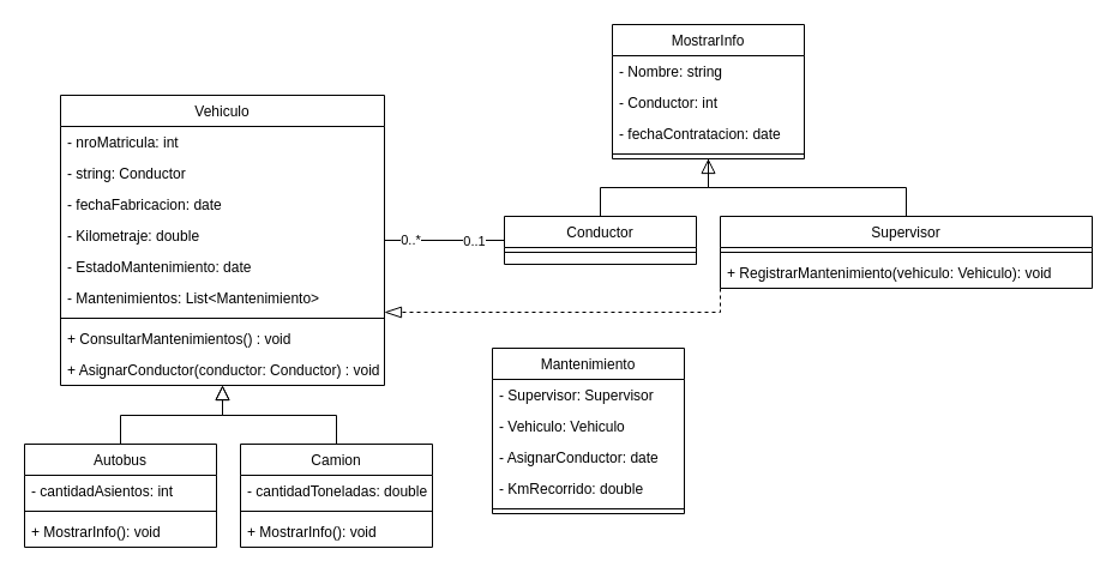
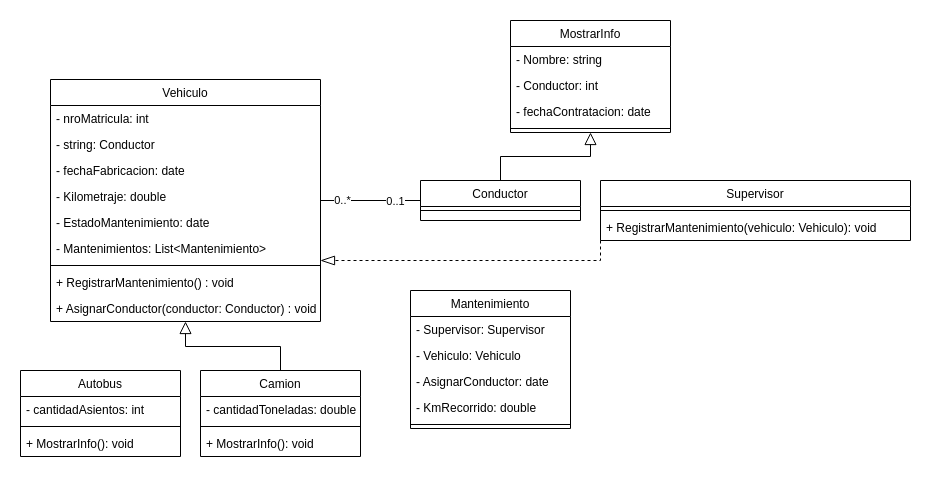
  <mxCell id="0" />
  <mxCell id="1" parent="0" />
  <mxCell id="2" value="Autobus" style="swimlane;fontStyle=0;align=center;verticalAlign=top;childLayout=stackLayout;horizontal=1;startSize=26;horizontalStack=0;resizeParent=1;resizeLast=0;collapsible=1;marginBottom=0;rounded=0;shadow=0;strokeWidth=1;" parent="1" vertex="1"><mxGeometry x="20" y="370" width="160" height="86" as="geometry"><mxRectangle x="130" y="380" width="160" height="26" as="alternateBounds" /></mxGeometry></mxCell>
  <mxCell id="3" value="- cantidadAsientos: int" style="text;align=left;verticalAlign=top;spacingLeft=4;spacingRight=4;overflow=hidden;rotatable=0;points=[[0,0.5],[1,0.5]];portConstraint=eastwest;" parent="2" vertex="1"><mxGeometry y="26" width="160" height="26" as="geometry" /></mxCell>
  <mxCell id="4" value="" style="line;html=1;strokeWidth=1;align=left;verticalAlign=middle;spacingTop=-1;spacingLeft=3;spacingRight=3;rotatable=0;labelPosition=right;points=[];portConstraint=eastwest;" parent="2" vertex="1"><mxGeometry y="52" width="160" height="8" as="geometry" /></mxCell>
  <mxCell id="5" value="+ MostrarInfo(): void" style="text;align=left;verticalAlign=top;spacingLeft=4;spacingRight=4;overflow=hidden;rotatable=0;points=[[0,0.5],[1,0.5]];portConstraint=eastwest;" vertex="1" parent="2"><mxGeometry y="60" width="160" height="26" as="geometry" /></mxCell>
- <mxCell id="6" value="" style="endArrow=block;endSize=10;endFill=0;shadow=0;strokeWidth=1;rounded=0;curved=0;edgeStyle=elbowEdgeStyle;elbow=vertical;" parent="1" source="2" target="12" edge="1"><mxGeometry width="160" relative="1" as="geometry"><mxPoint x="140" y="243" as="sourcePoint" /><mxPoint x="240" y="298" as="targetPoint" /></mxGeometry></mxCell>
  <mxCell id="7" value="Camion" style="swimlane;fontStyle=0;align=center;verticalAlign=top;childLayout=stackLayout;horizontal=1;startSize=26;horizontalStack=0;resizeParent=1;resizeLast=0;collapsible=1;marginBottom=0;rounded=0;shadow=0;strokeWidth=1;" parent="1" vertex="1"><mxGeometry x="200" y="370" width="160" height="86" as="geometry"><mxRectangle x="340" y="380" width="170" height="26" as="alternateBounds" /></mxGeometry></mxCell>
  <mxCell id="8" value="- cantidadToneladas: double" style="text;align=left;verticalAlign=top;spacingLeft=4;spacingRight=4;overflow=hidden;rotatable=0;points=[[0,0.5],[1,0.5]];portConstraint=eastwest;" parent="7" vertex="1"><mxGeometry y="26" width="160" height="26" as="geometry" /></mxCell>
  <mxCell id="9" value="" style="line;html=1;strokeWidth=1;align=left;verticalAlign=middle;spacingTop=-1;spacingLeft=3;spacingRight=3;rotatable=0;labelPosition=right;points=[];portConstraint=eastwest;" parent="7" vertex="1"><mxGeometry y="52" width="160" height="8" as="geometry" /></mxCell>
  <mxCell id="10" value="+ MostrarInfo(): void" style="text;align=left;verticalAlign=top;spacingLeft=4;spacingRight=4;overflow=hidden;rotatable=0;points=[[0,0.5],[1,0.5]];portConstraint=eastwest;" vertex="1" parent="7"><mxGeometry y="60" width="160" height="26" as="geometry" /></mxCell>
  <mxCell id="11" value="" style="endArrow=block;endSize=10;endFill=0;shadow=0;strokeWidth=1;rounded=0;curved=0;edgeStyle=elbowEdgeStyle;elbow=vertical;" parent="1" source="7" target="12" edge="1"><mxGeometry width="160" relative="1" as="geometry"><mxPoint x="150" y="413" as="sourcePoint" /><mxPoint x="240" y="298" as="targetPoint" /></mxGeometry></mxCell>
  <mxCell id="12" value="Vehiculo" style="swimlane;fontStyle=0;align=center;verticalAlign=top;childLayout=stackLayout;horizontal=1;startSize=26;horizontalStack=0;resizeParent=1;resizeLast=0;collapsible=1;marginBottom=0;rounded=0;shadow=0;strokeWidth=1;" vertex="1" parent="1"><mxGeometry x="50" y="79" width="270" height="242" as="geometry"><mxRectangle x="340" y="380" width="170" height="26" as="alternateBounds" /></mxGeometry></mxCell>
  <mxCell id="13" value="- nroMatricula: int" style="text;align=left;verticalAlign=top;spacingLeft=4;spacingRight=4;overflow=hidden;rotatable=0;points=[[0,0.5],[1,0.5]];portConstraint=eastwest;" vertex="1" parent="12"><mxGeometry y="26" width="270" height="26" as="geometry" /></mxCell>
  <mxCell id="14" value="- string: Conductor" style="text;align=left;verticalAlign=top;spacingLeft=4;spacingRight=4;overflow=hidden;rotatable=0;points=[[0,0.5],[1,0.5]];portConstraint=eastwest;" vertex="1" parent="12"><mxGeometry y="52" width="270" height="26" as="geometry" /></mxCell>
  <mxCell id="15" value="- fechaFabricacion: date" style="text;align=left;verticalAlign=top;spacingLeft=4;spacingRight=4;overflow=hidden;rotatable=0;points=[[0,0.5],[1,0.5]];portConstraint=eastwest;" vertex="1" parent="12"><mxGeometry y="78" width="270" height="26" as="geometry" /></mxCell>
  <mxCell id="16" value="- Kilometraje: double" style="text;align=left;verticalAlign=top;spacingLeft=4;spacingRight=4;overflow=hidden;rotatable=0;points=[[0,0.5],[1,0.5]];portConstraint=eastwest;" vertex="1" parent="12"><mxGeometry y="104" width="270" height="26" as="geometry" /></mxCell>
  <mxCell id="17" value="- EstadoMantenimiento: date" style="text;align=left;verticalAlign=top;spacingLeft=4;spacingRight=4;overflow=hidden;rotatable=0;points=[[0,0.5],[1,0.5]];portConstraint=eastwest;" vertex="1" parent="12"><mxGeometry y="130" width="270" height="26" as="geometry" /></mxCell>
  <mxCell id="18" value="- Mantenimientos: List&lt;Mantenimiento&gt;" style="text;align=left;verticalAlign=top;spacingLeft=4;spacingRight=4;overflow=hidden;rotatable=0;points=[[0,0.5],[1,0.5]];portConstraint=eastwest;" vertex="1" parent="12"><mxGeometry y="156" width="270" height="26" as="geometry" /></mxCell>
  <mxCell id="19" value="" style="line;html=1;strokeWidth=1;align=left;verticalAlign=middle;spacingTop=-1;spacingLeft=3;spacingRight=3;rotatable=0;labelPosition=right;points=[];portConstraint=eastwest;" vertex="1" parent="12"><mxGeometry y="182" width="270" height="8" as="geometry" /></mxCell>
- <mxCell id="20" value="+ ConsultarMantenimientos() : void" style="text;align=left;verticalAlign=top;spacingLeft=4;spacingRight=4;overflow=hidden;rotatable=0;points=[[0,0.5],[1,0.5]];portConstraint=eastwest;" vertex="1" parent="12"><mxGeometry y="190" width="270" height="26" as="geometry" /></mxCell>
+ <mxCell id="20" value="+ RegistrarMantenimiento() : void" style="text;align=left;verticalAlign=top;spacingLeft=4;spacingRight=4;overflow=hidden;rotatable=0;points=[[0,0.5],[1,0.5]];portConstraint=eastwest;" vertex="1" parent="12"><mxGeometry y="190" width="270" height="26" as="geometry" /></mxCell>
  <mxCell id="21" value="+ AsignarConductor(conductor: Conductor) : void" style="text;align=left;verticalAlign=top;spacingLeft=4;spacingRight=4;overflow=hidden;rotatable=0;points=[[0,0.5],[1,0.5]];portConstraint=eastwest;" vertex="1" parent="12"><mxGeometry y="216" width="270" height="26" as="geometry" /></mxCell>
  <mxCell id="22" value="Conductor" style="swimlane;fontStyle=0;align=center;verticalAlign=top;childLayout=stackLayout;horizontal=1;startSize=26;horizontalStack=0;resizeParent=1;resizeLast=0;collapsible=1;marginBottom=0;rounded=0;shadow=0;strokeWidth=1;" vertex="1" parent="1"><mxGeometry x="420" y="180" width="160" height="40" as="geometry"><mxRectangle x="340" y="380" width="170" height="26" as="alternateBounds" /></mxGeometry></mxCell>
  <mxCell id="23" value="" style="line;html=1;strokeWidth=1;align=left;verticalAlign=middle;spacingTop=-1;spacingLeft=3;spacingRight=3;rotatable=0;labelPosition=right;points=[];portConstraint=eastwest;" vertex="1" parent="22"><mxGeometry y="26" width="160" height="8" as="geometry" /></mxCell>
  <mxCell id="24" value="Supervisor" style="swimlane;fontStyle=0;align=center;verticalAlign=top;childLayout=stackLayout;horizontal=1;startSize=26;horizontalStack=0;resizeParent=1;resizeLast=0;collapsible=1;marginBottom=0;rounded=0;shadow=0;strokeWidth=1;" vertex="1" parent="1"><mxGeometry x="600" y="180" width="310" height="60" as="geometry"><mxRectangle x="340" y="380" width="170" height="26" as="alternateBounds" /></mxGeometry></mxCell>
  <mxCell id="25" value="" style="line;html=1;strokeWidth=1;align=left;verticalAlign=middle;spacingTop=-1;spacingLeft=3;spacingRight=3;rotatable=0;labelPosition=right;points=[];portConstraint=eastwest;" vertex="1" parent="24"><mxGeometry y="26" width="310" height="8" as="geometry" /></mxCell>
  <mxCell id="26" value="+ RegistrarMantenimiento(vehiculo: Vehiculo): void" style="text;align=left;verticalAlign=top;spacingLeft=4;spacingRight=4;overflow=hidden;rotatable=0;points=[[0,0.5],[1,0.5]];portConstraint=eastwest;" vertex="1" parent="24"><mxGeometry y="34" width="310" height="26" as="geometry" /></mxCell>
  <mxCell id="27" value="MostrarInfo" style="swimlane;fontStyle=0;align=center;verticalAlign=top;childLayout=stackLayout;horizontal=1;startSize=26;horizontalStack=0;resizeParent=1;resizeLast=0;collapsible=1;marginBottom=0;rounded=0;shadow=0;strokeWidth=1;" vertex="1" parent="1"><mxGeometry x="510" y="20" width="160" height="112" as="geometry"><mxRectangle x="340" y="380" width="170" height="26" as="alternateBounds" /></mxGeometry></mxCell>
  <mxCell id="28" value="- Nombre: string" style="text;align=left;verticalAlign=top;spacingLeft=4;spacingRight=4;overflow=hidden;rotatable=0;points=[[0,0.5],[1,0.5]];portConstraint=eastwest;" vertex="1" parent="27"><mxGeometry y="26" width="160" height="26" as="geometry" /></mxCell>
  <mxCell id="29" value="- Conductor: int" style="text;align=left;verticalAlign=top;spacingLeft=4;spacingRight=4;overflow=hidden;rotatable=0;points=[[0,0.5],[1,0.5]];portConstraint=eastwest;" vertex="1" parent="27"><mxGeometry y="52" width="160" height="26" as="geometry" /></mxCell>
  <mxCell id="30" value="- fechaContratacion: date" style="text;align=left;verticalAlign=top;spacingLeft=4;spacingRight=4;overflow=hidden;rotatable=0;points=[[0,0.5],[1,0.5]];portConstraint=eastwest;" vertex="1" parent="27"><mxGeometry y="78" width="160" height="26" as="geometry" /></mxCell>
  <mxCell id="31" value="" style="line;html=1;strokeWidth=1;align=left;verticalAlign=middle;spacingTop=-1;spacingLeft=3;spacingRight=3;rotatable=0;labelPosition=right;points=[];portConstraint=eastwest;" vertex="1" parent="27"><mxGeometry y="104" width="160" height="8" as="geometry" /></mxCell>
- <mxCell id="32" value="" style="endArrow=none;endSize=10;endFill=0;shadow=0;strokeWidth=1;rounded=0;curved=0;edgeStyle=elbowEdgeStyle;elbow=vertical;" edge="1" parent="1" source="22" target="27"><mxGeometry width="160" relative="1" as="geometry"><mxPoint x="695" y="188" as="sourcePoint" /><mxPoint x="600" y="130" as="targetPoint" /></mxGeometry></mxCell>
- <mxCell id="33" value="" style="endArrow=block;endSize=10;endFill=0;shadow=0;strokeWidth=1;rounded=0;curved=0;edgeStyle=elbowEdgeStyle;elbow=vertical;" edge="1" parent="1" source="24" target="27"><mxGeometry width="160" relative="1" as="geometry"><mxPoint x="670" y="190" as="sourcePoint" /><mxPoint x="550" y="132" as="targetPoint" /></mxGeometry></mxCell>
+ <mxCell id="32" value="" style="endArrow=block;endSize=10;endFill=0;shadow=0;strokeWidth=1;rounded=0;curved=0;edgeStyle=elbowEdgeStyle;elbow=vertical;" edge="1" parent="1" source="22" target="27"><mxGeometry width="160" relative="1" as="geometry"><mxPoint x="695" y="188" as="sourcePoint" /><mxPoint x="600" y="130" as="targetPoint" /></mxGeometry></mxCell>
  <mxCell id="34" value="Mantenimiento" style="swimlane;fontStyle=0;align=center;verticalAlign=top;childLayout=stackLayout;horizontal=1;startSize=26;horizontalStack=0;resizeParent=1;resizeLast=0;collapsible=1;marginBottom=0;rounded=0;shadow=0;strokeWidth=1;" vertex="1" parent="1"><mxGeometry x="410" y="290" width="160" height="138" as="geometry"><mxRectangle x="340" y="380" width="170" height="26" as="alternateBounds" /></mxGeometry></mxCell>
  <mxCell id="35" value="- Supervisor: Supervisor" style="text;align=left;verticalAlign=top;spacingLeft=4;spacingRight=4;overflow=hidden;rotatable=0;points=[[0,0.5],[1,0.5]];portConstraint=eastwest;" vertex="1" parent="34"><mxGeometry y="26" width="160" height="26" as="geometry" /></mxCell>
  <mxCell id="36" value="- Vehiculo: Vehiculo" style="text;align=left;verticalAlign=top;spacingLeft=4;spacingRight=4;overflow=hidden;rotatable=0;points=[[0,0.5],[1,0.5]];portConstraint=eastwest;" vertex="1" parent="34"><mxGeometry y="52" width="160" height="26" as="geometry" /></mxCell>
  <mxCell id="37" value="- AsignarConductor: date" style="text;align=left;verticalAlign=top;spacingLeft=4;spacingRight=4;overflow=hidden;rotatable=0;points=[[0,0.5],[1,0.5]];portConstraint=eastwest;" vertex="1" parent="34"><mxGeometry y="78" width="160" height="26" as="geometry" /></mxCell>
  <mxCell id="38" value="- KmRecorrido: double" style="text;align=left;verticalAlign=top;spacingLeft=4;spacingRight=4;overflow=hidden;rotatable=0;points=[[0,0.5],[1,0.5]];portConstraint=eastwest;" vertex="1" parent="34"><mxGeometry y="104" width="160" height="26" as="geometry" /></mxCell>
  <mxCell id="39" value="" style="line;html=1;strokeWidth=1;align=left;verticalAlign=middle;spacingTop=-1;spacingLeft=3;spacingRight=3;rotatable=0;labelPosition=right;points=[];portConstraint=eastwest;" vertex="1" parent="34"><mxGeometry y="130" width="160" height="8" as="geometry" /></mxCell>
  <mxCell id="40" style="edgeStyle=orthogonalEdgeStyle;rounded=0;orthogonalLoop=1;jettySize=auto;html=1;endArrow=none;endFill=0;" edge="1" parent="1" source="12" target="22"><mxGeometry relative="1" as="geometry" /></mxCell>
  <mxCell id="41" value="0..*" style="edgeLabel;html=1;align=center;verticalAlign=middle;resizable=0;points=[];" vertex="1" connectable="0" parent="40"><mxGeometry x="-0.58" y="1" relative="1" as="geometry"><mxPoint as="offset" /></mxGeometry></mxCell>
  <mxCell id="42" value="0..1" style="edgeLabel;html=1;align=center;verticalAlign=middle;resizable=0;points=[];" vertex="1" connectable="0" parent="40"><mxGeometry x="0.48" relative="1" as="geometry"><mxPoint as="offset" /></mxGeometry></mxCell>
  <mxCell id="43" style="edgeStyle=orthogonalEdgeStyle;rounded=0;orthogonalLoop=1;jettySize=auto;html=1;endArrow=blockThin;endFill=0;startArrow=none;startFill=0;startSize=12;endSize=12;dashed=1;" edge="1" parent="1" source="24" target="12"><mxGeometry relative="1" as="geometry"><Array as="points"><mxPoint x="600" y="260" /></Array></mxGeometry></mxCell>
